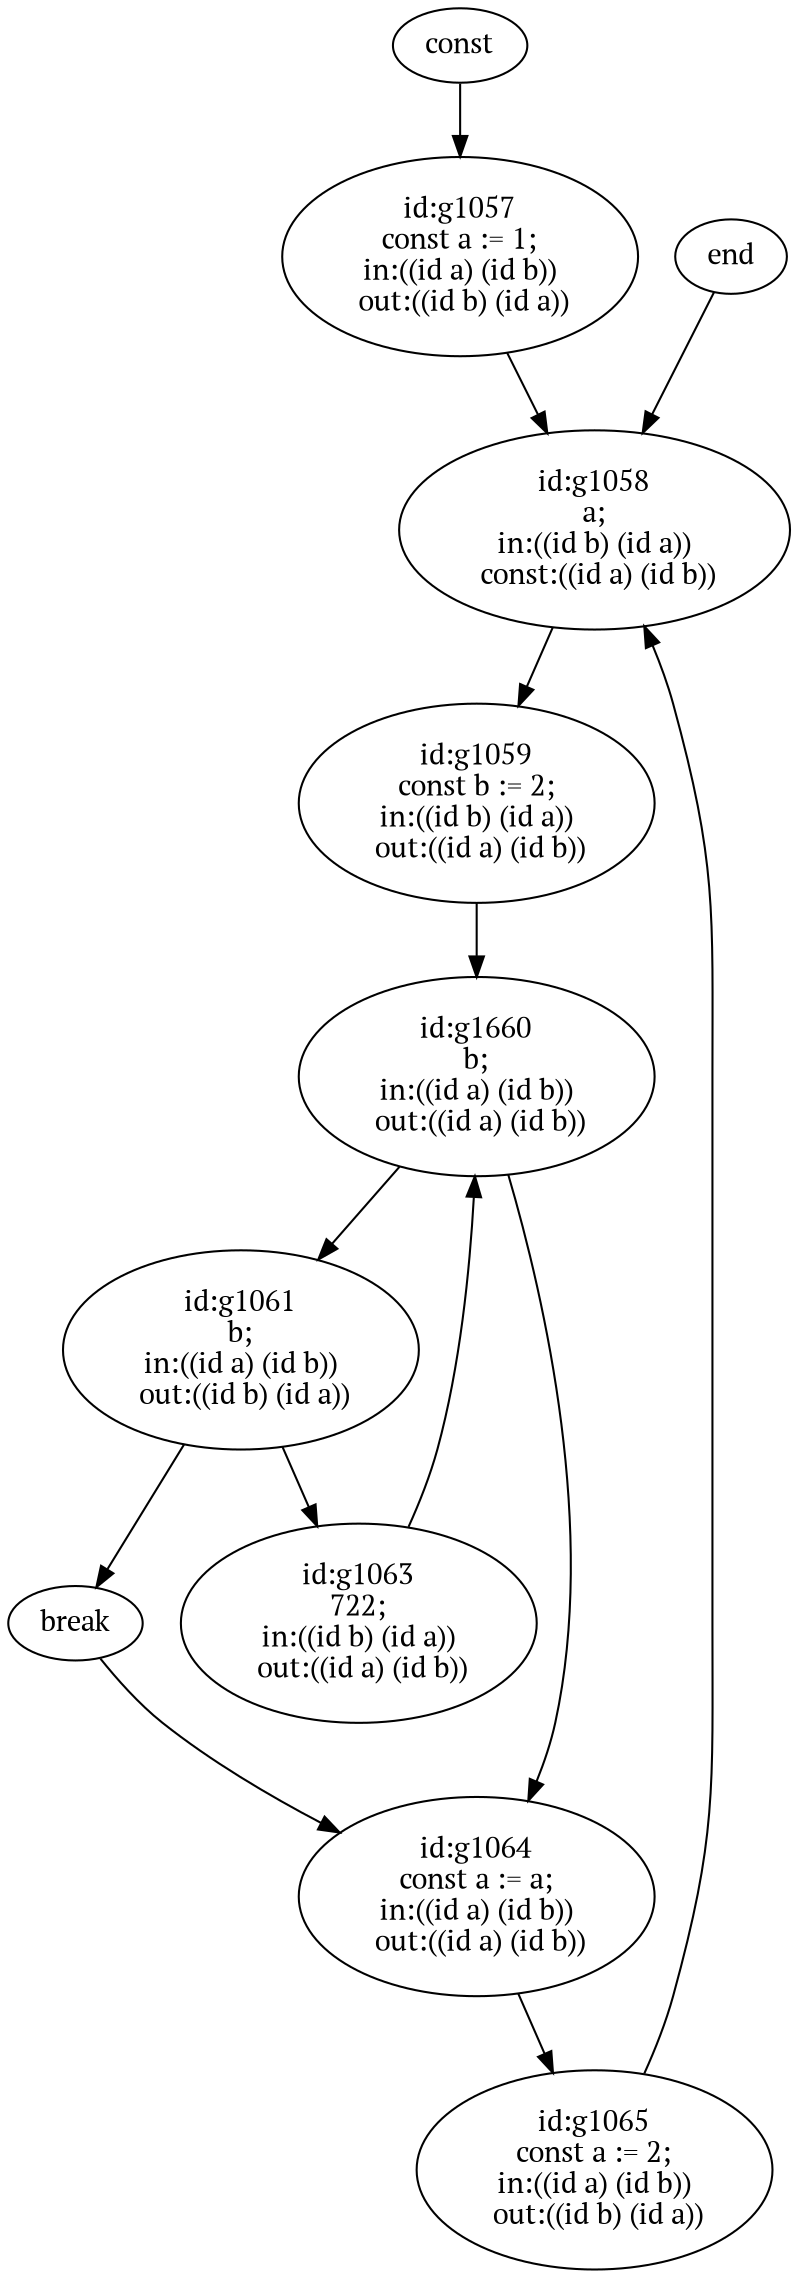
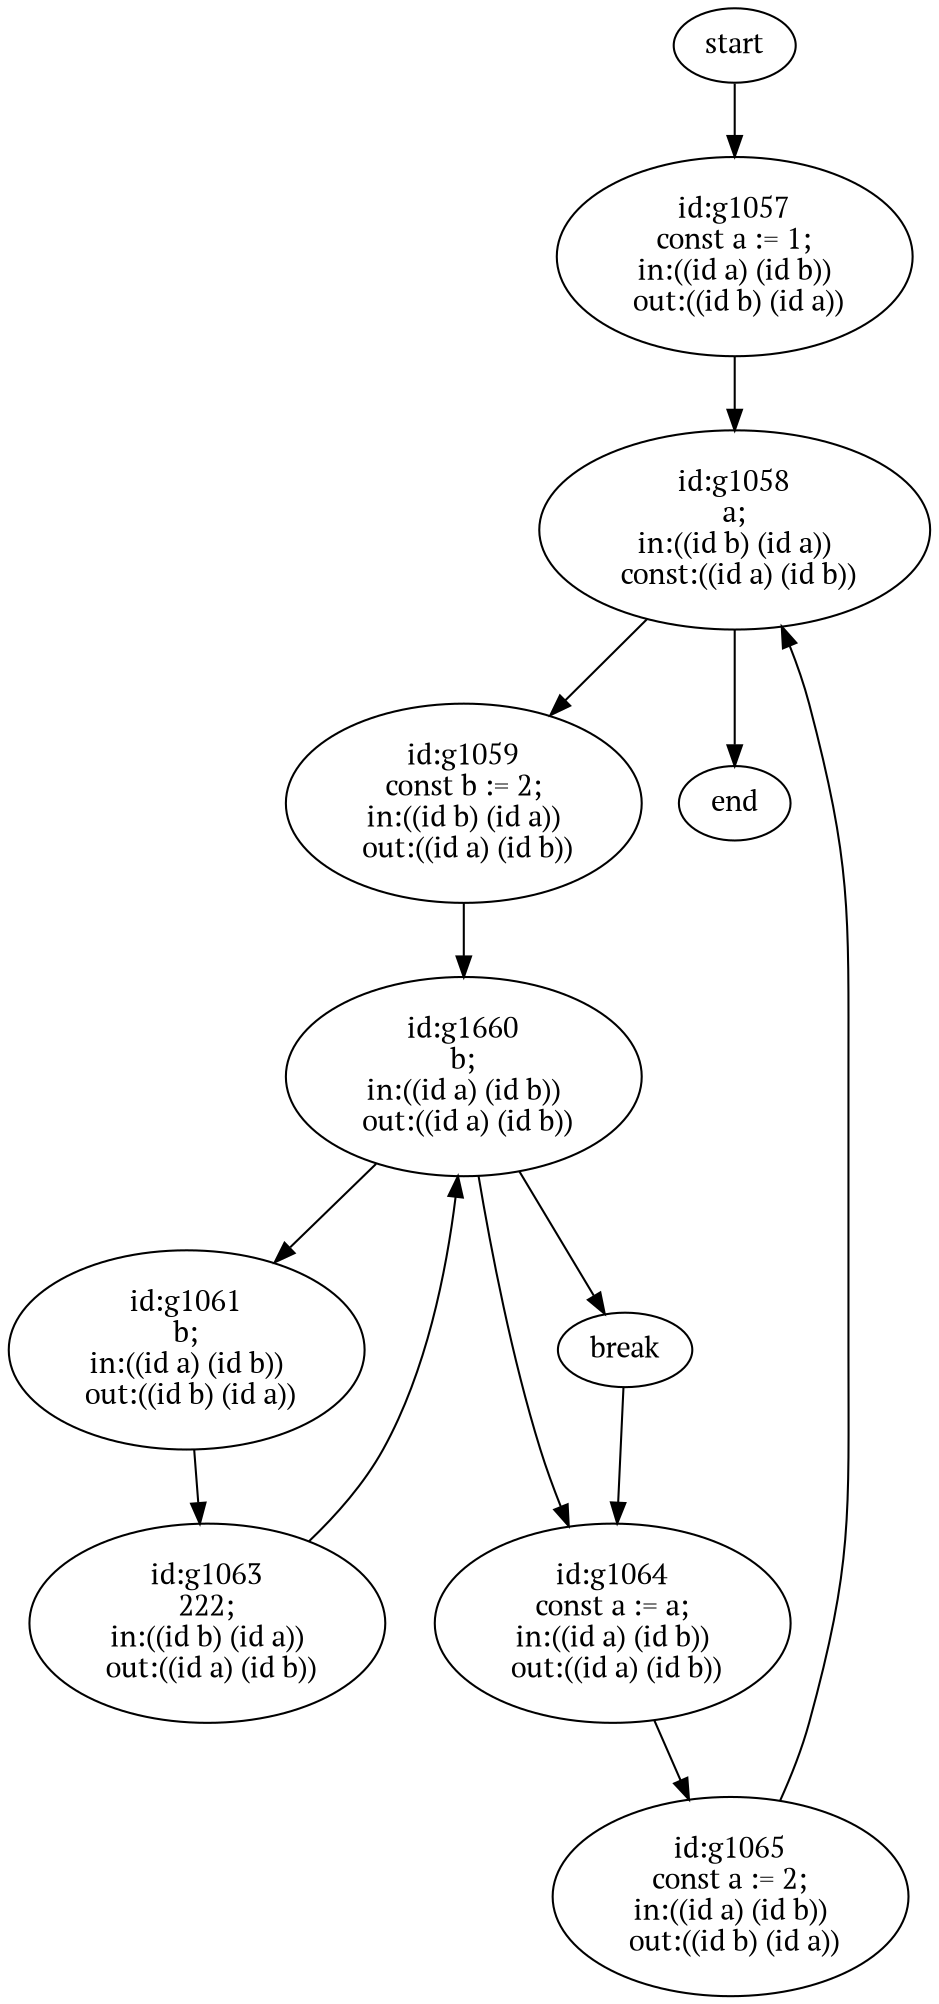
  digraph {
    fontname="PT Serif"
    node [fontname="PT Serif"]
    edge [fontname="PT Serif"]
-   n1 [label=const]
+   n1 [label=start]
    n2 [label="id:g1057\nconst a := 1;\nin:((id a) (id b))\n out:((id b) (id a))"]
    n3 [label="id:g1058\na;\nin:((id b) (id a))\n const:((id a) (id b))"]
    n4 [label="id:g1059\nconst b := 2;\nin:((id b) (id a))\n out:((id a) (id b))"]
    n5 [label=end]
    n6 [label="id:g1660\nb;\nin:((id a) (id b))\n out:((id a) (id b))"]
    n7 [label="id:g1061\nb;\nin:((id a) (id b))\n out:((id b) (id a))"]
    n8 [label="id:g1064\nconst a := a;\nin:((id a) (id b))\n out:((id a) (id b))"]
    n9 [label=break]
-   n10 [label="id:g1063\n722;\nin:((id b) (id a))\n out:((id a) (id b))"]
+   n10 [label="id:g1063\n222;\nin:((id b) (id a))\n out:((id a) (id b))"]
    n11 [label="id:g1065\nconst a := 2;\nin:((id a) (id b))\n out:((id b) (id a))"]
    n1 -> n2
    n2 -> n3
    n3 -> n4
-   n5 -> n3
+   n3 -> n5
    n4 -> n6
    n6 -> n7
    n6 -> n8
-   n7 -> n9
+   n6 -> n9
    n7 -> n10
    n8 -> n11
    n9 -> n8
    n10 -> n6
    n11 -> n3
  }
